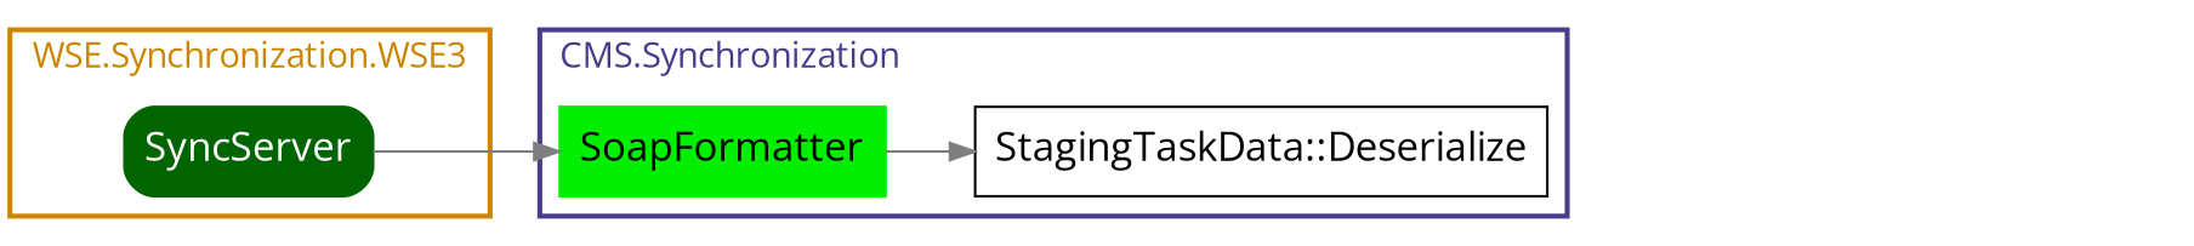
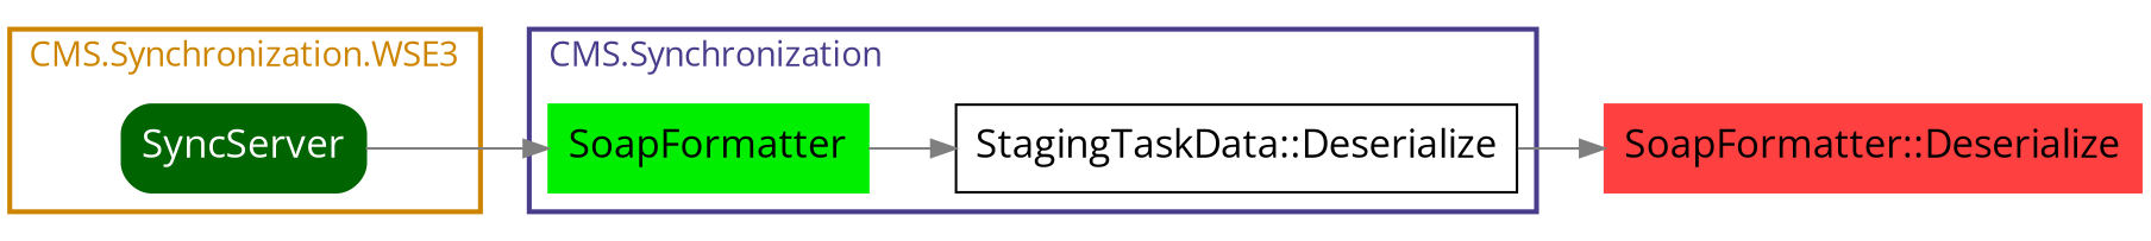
  digraph {
    fontname="Open Sans"
    rankdir=LR
    node [fontname="Open Sans" fontsize=16 shape=box style=filled]
    edge [color=gray50 fontname="Open Sans"]
    n1 [label="StagingTaskData::Deserialize" style=""]
    n2 [color=green2 fillcolor=green2 label=SoapFormatter]
    n3 [color=darkgreen fillcolor=darkgreen fontcolor=white label=SyncServer style="filled, rounded"]
+   n4 [color=brown1 fillcolor=brown1 label="SoapFormatter::Deserialize"]
    subgraph cluster_1 {
      color=darkslateblue
      fontcolor=darkslateblue
      label="CMS.Synchronization"
      labeljust=l
      penwidth=2
      n1
      n2
    }
    subgraph cluster_2 {
      color=orange3
      fontcolor=orange3
-     label="WSE.Synchronization.WSE3"
+     label="CMS.Synchronization.WSE3"
      labeljust=l
      penwidth=2
      n3
    }
+   n1 -> n4
    n2 -> n1
    n3 -> n2
  }
